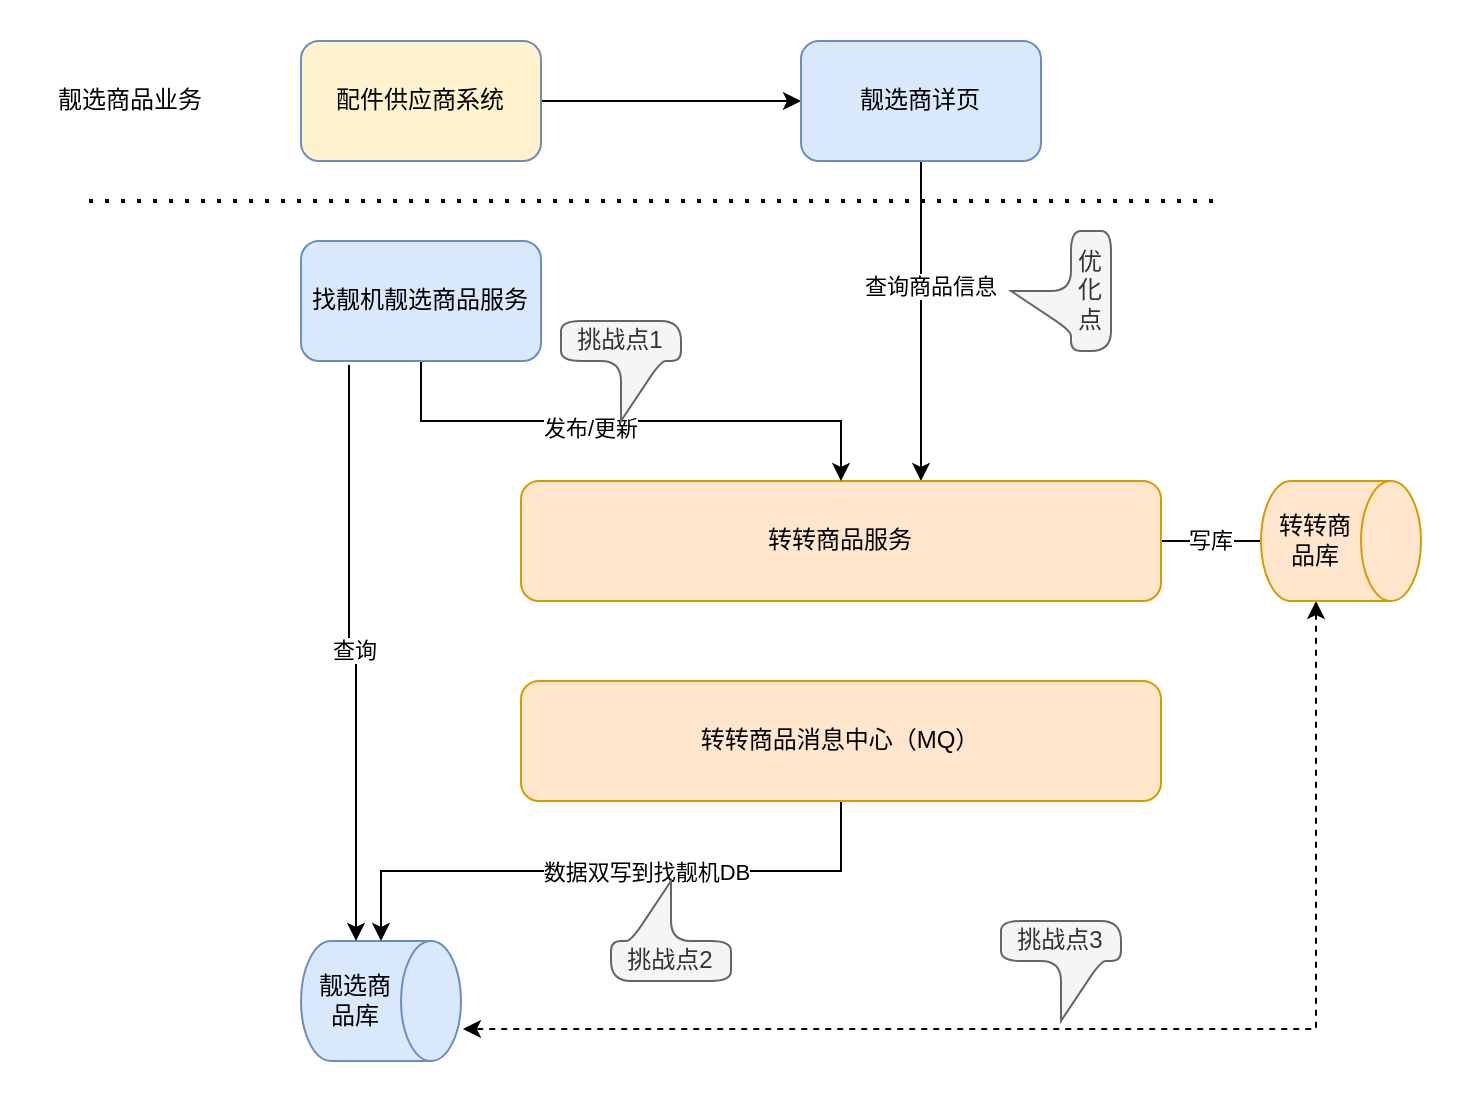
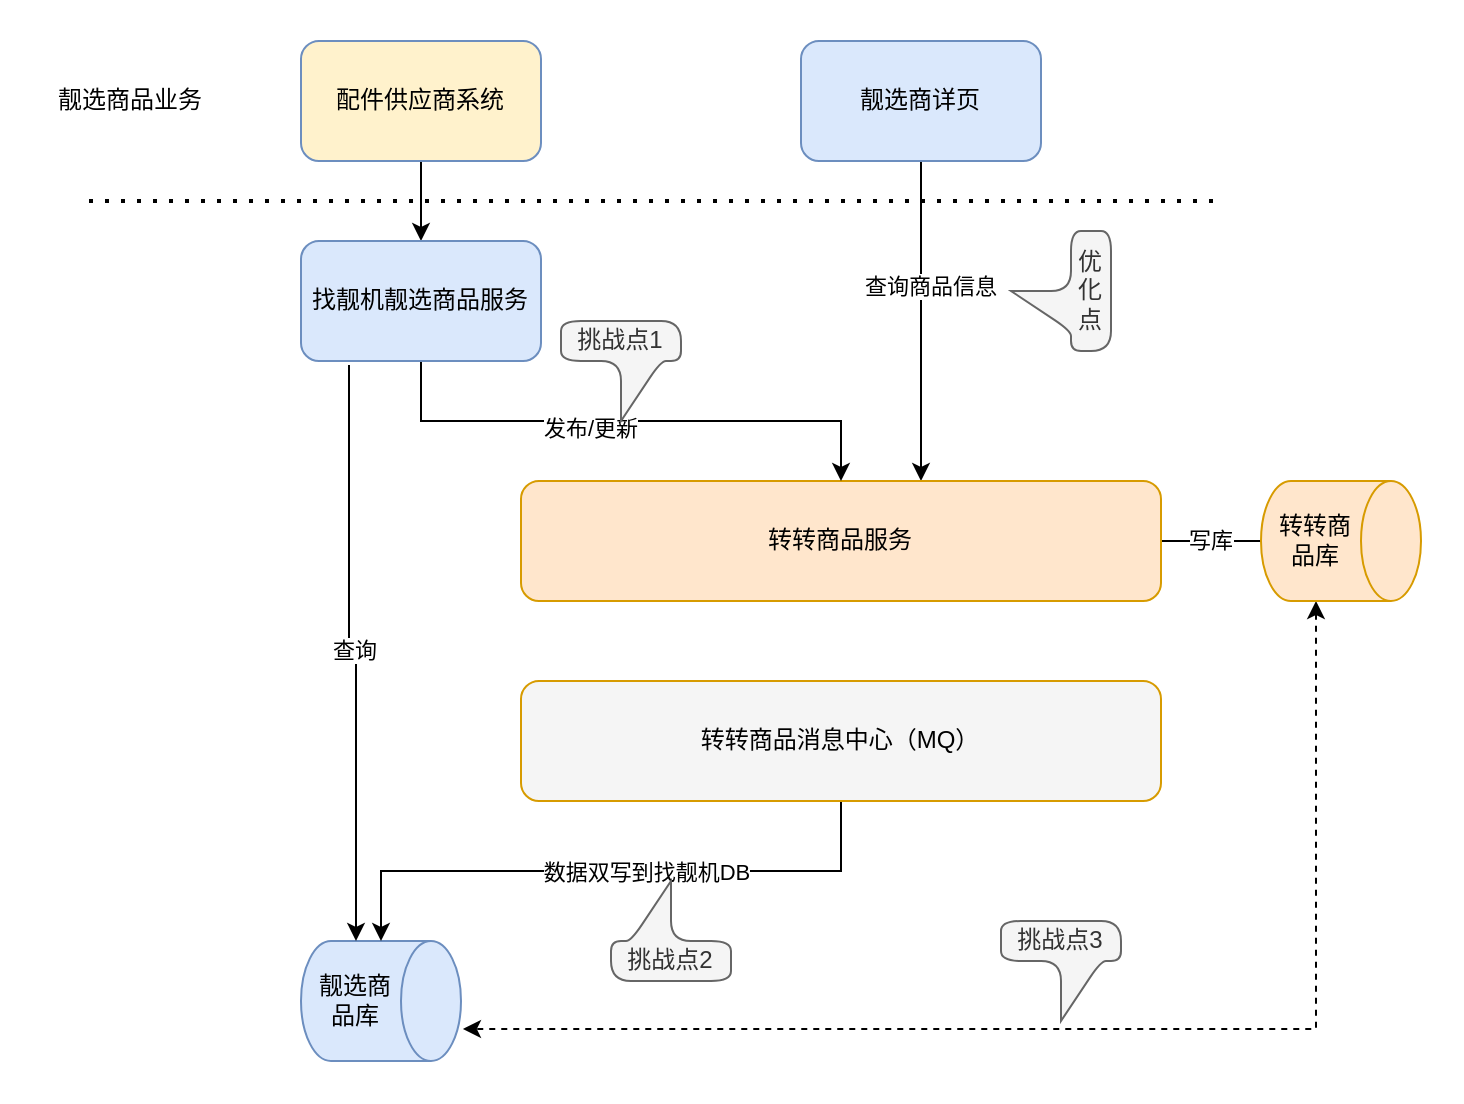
  <mxCell id="0" />
  <mxCell id="1" parent="0" />
- <mxCell id="2" value="" style="edgeStyle=orthogonalEdgeStyle;rounded=0;orthogonalLoop=1;jettySize=auto;html=1;" parent="1" source="3" target="6" edge="1"><mxGeometry relative="1" as="geometry" /></mxCell>
+ <mxCell id="2" value="" style="edgeStyle=orthogonalEdgeStyle;rounded=0;orthogonalLoop=1;jettySize=auto;html=1;" parent="1" source="3" target="13" edge="1"><mxGeometry relative="1" as="geometry" /></mxCell>
  <mxCell id="3" value="配件供应商系统" style="rounded=1;whiteSpace=wrap;html=1;fillColor=#fff2cc;strokeColor=#6c8ebf;" parent="1" vertex="1"><mxGeometry x="150" y="20" width="120" height="60" as="geometry" /></mxCell>
  <mxCell id="4" style="edgeStyle=orthogonalEdgeStyle;rounded=0;orthogonalLoop=1;jettySize=auto;html=1;entryX=0.625;entryY=0;entryDx=0;entryDy=0;entryPerimeter=0;" parent="1" source="6" target="9" edge="1"><mxGeometry relative="1" as="geometry" /></mxCell>
  <mxCell id="5" value="查询商品信息" style="edgeLabel;html=1;align=center;verticalAlign=middle;resizable=0;points=[];" parent="4" vertex="1" connectable="0"><mxGeometry x="-0.225" y="4" relative="1" as="geometry"><mxPoint as="offset" /></mxGeometry></mxCell>
  <mxCell id="6" value="靓选商详页" style="rounded=1;whiteSpace=wrap;html=1;fillColor=#dae8fc;strokeColor=#6c8ebf;" parent="1" vertex="1"><mxGeometry x="400" y="20" width="120" height="60" as="geometry" /></mxCell>
  <mxCell id="7" value="靓选商品库" style="shape=cylinder3;whiteSpace=wrap;html=1;boundedLbl=1;backgroundOutline=1;size=15;direction=south;fillColor=#dae8fc;strokeColor=#6c8ebf;" parent="1" vertex="1"><mxGeometry x="150" y="470" width="80" height="60" as="geometry" /></mxCell>
  <mxCell id="8" value="写库" style="edgeStyle=orthogonalEdgeStyle;rounded=0;orthogonalLoop=1;jettySize=auto;html=1;endArrow=none;" parent="1" source="9" target="18" edge="1"><mxGeometry relative="1" as="geometry" /></mxCell>
  <mxCell id="9" value="转转商品服务" style="rounded=1;whiteSpace=wrap;html=1;fillColor=#ffe6cc;strokeColor=#d79b00;" parent="1" vertex="1"><mxGeometry x="260" y="240" width="320" height="60" as="geometry" /></mxCell>
  <mxCell id="10" style="edgeStyle=orthogonalEdgeStyle;rounded=0;orthogonalLoop=1;jettySize=auto;html=1;exitX=0.5;exitY=1;exitDx=0;exitDy=0;" parent="1" source="13" target="9" edge="1"><mxGeometry relative="1" as="geometry" /></mxCell>
  <mxCell id="11" value="发布/更新" style="edgeLabel;html=1;align=center;verticalAlign=middle;resizable=0;points=[];" parent="10" vertex="1" connectable="0"><mxGeometry x="-0.152" y="-3" relative="1" as="geometry"><mxPoint as="offset" /></mxGeometry></mxCell>
  <mxCell id="12" value="查询" style="edgeStyle=orthogonalEdgeStyle;rounded=0;orthogonalLoop=1;jettySize=auto;html=1;exitX=0.2;exitY=1.033;exitDx=0;exitDy=0;entryX=0;entryY=0;entryDx=0;entryDy=52.5;entryPerimeter=0;exitPerimeter=0;" parent="1" source="13" target="7" edge="1"><mxGeometry relative="1" as="geometry" /></mxCell>
  <mxCell id="13" value="找靓机靓选商品服务" style="rounded=1;whiteSpace=wrap;html=1;fillColor=#dae8fc;strokeColor=#6c8ebf;" parent="1" vertex="1"><mxGeometry x="150" y="120" width="120" height="60" as="geometry" /></mxCell>
  <mxCell id="14" style="edgeStyle=orthogonalEdgeStyle;rounded=0;orthogonalLoop=1;jettySize=auto;html=1;exitX=0.5;exitY=1;exitDx=0;exitDy=0;" parent="1" source="16" target="7" edge="1"><mxGeometry relative="1" as="geometry" /></mxCell>
  <mxCell id="15" value="数据双写到找靓机DB" style="edgeLabel;html=1;align=center;verticalAlign=middle;resizable=0;points=[];" parent="14" vertex="1" connectable="0"><mxGeometry x="-0.113" relative="1" as="geometry"><mxPoint as="offset" /></mxGeometry></mxCell>
- <mxCell id="16" value="转转商品消息中心（MQ）" style="rounded=1;whiteSpace=wrap;html=1;fillColor=#ffe6cc;strokeColor=#d79b00;" parent="1" vertex="1"><mxGeometry x="260" y="340" width="320" height="60" as="geometry" /></mxCell>
+ <mxCell id="16" value="转转商品消息中心（MQ）" style="rounded=1;whiteSpace=wrap;html=1;fillColor=#f5f5f5;strokeColor=#d79b00;" parent="1" vertex="1"><mxGeometry x="260" y="340" width="320" height="60" as="geometry" /></mxCell>
  <mxCell id="17" style="edgeStyle=orthogonalEdgeStyle;rounded=0;orthogonalLoop=1;jettySize=auto;html=1;exitX=1;exitY=0;exitDx=0;exitDy=52.5;exitPerimeter=0;entryX=0.733;entryY=-0.012;entryDx=0;entryDy=0;entryPerimeter=0;dashed=1;startArrow=classic;startFill=1;" parent="1" source="18" target="7" edge="1"><mxGeometry relative="1" as="geometry" /></mxCell>
  <mxCell id="18" value="转转商品库" style="shape=cylinder3;whiteSpace=wrap;html=1;boundedLbl=1;backgroundOutline=1;size=15;direction=south;fillColor=#ffe6cc;strokeColor=#d79b00;" parent="1" vertex="1"><mxGeometry x="630" y="240" width="80" height="60" as="geometry" /></mxCell>
  <mxCell id="19" value="" style="endArrow=none;dashed=1;html=1;dashPattern=1 3;strokeWidth=2;" parent="1" edge="1"><mxGeometry width="50" height="50" relative="1" as="geometry"><mxPoint x="44" y="100" as="sourcePoint" /><mxPoint x="610" y="100" as="targetPoint" /></mxGeometry></mxCell>
  <mxCell id="20" value="靓选商品业务" style="text;html=1;strokeColor=none;fillColor=none;align=center;verticalAlign=middle;whiteSpace=wrap;rounded=0;" parent="1" vertex="1"><mxGeometry x="20" y="35" width="90" height="30" as="geometry" /></mxCell>
  <mxCell id="21" value="挑战点1" style="shape=callout;whiteSpace=wrap;html=1;perimeter=calloutPerimeter;rounded=1;size=30;position=0.5;fillColor=#f5f5f5;strokeColor=#666666;fontColor=#333333;" parent="1" vertex="1"><mxGeometry x="280" y="160" width="60" height="50" as="geometry" /></mxCell>
  <mxCell id="22" value="挑战点2" style="shape=callout;whiteSpace=wrap;html=1;perimeter=calloutPerimeter;rounded=1;size=30;position=0.5;direction=west;fillColor=#f5f5f5;strokeColor=#666666;fontColor=#333333;" parent="1" vertex="1"><mxGeometry x="305" y="440" width="60" height="50" as="geometry" /></mxCell>
  <mxCell id="23" value="挑战点3" style="shape=callout;whiteSpace=wrap;html=1;perimeter=calloutPerimeter;rounded=1;size=30;position=0.5;fillColor=#f5f5f5;strokeColor=#666666;fontColor=#333333;" parent="1" vertex="1"><mxGeometry x="500" y="460" width="60" height="50" as="geometry" /></mxCell>
  <mxCell id="24" value="优化点" style="shape=callout;whiteSpace=wrap;html=1;perimeter=calloutPerimeter;rounded=1;size=30;position=0.5;direction=south;fillColor=#f5f5f5;strokeColor=#666666;fontColor=#333333;" parent="1" vertex="1"><mxGeometry x="505" y="115" width="50" height="60" as="geometry" /></mxCell>
